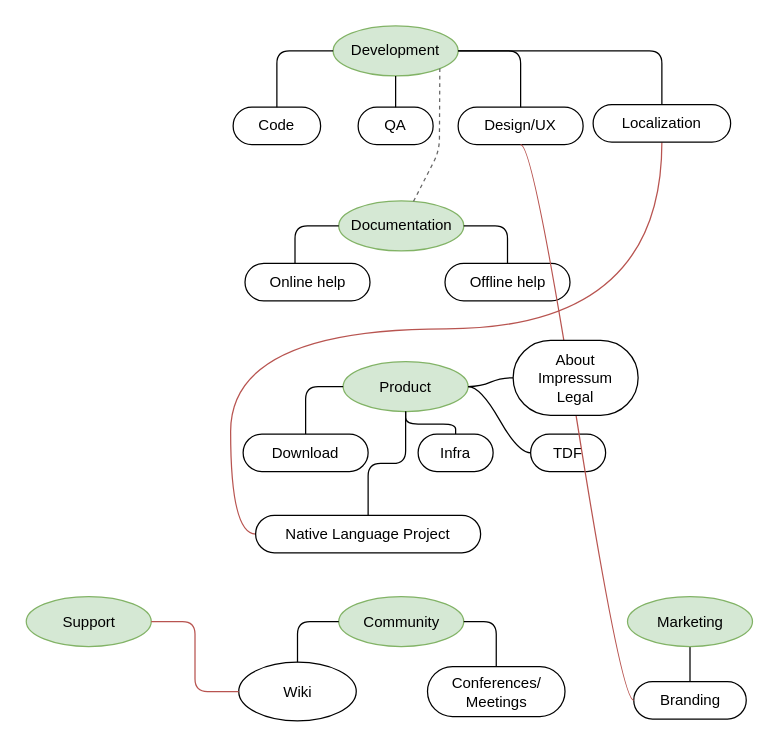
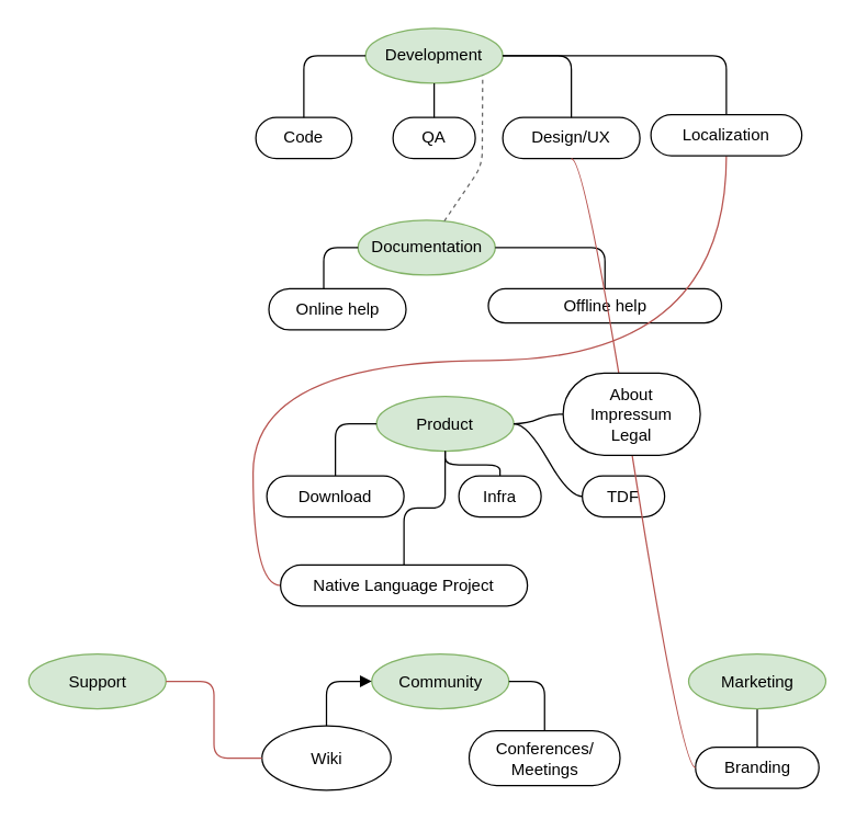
  <mxCell id="0" />
  <mxCell id="1" parent="0" />
  <mxCell id="2" value="Development" style="ellipse;whiteSpace=wrap;html=1;align=center;container=1;recursiveResize=0;treeFolding=1;treeMoving=1;fillColor=#d5e8d4;strokeColor=#82b366;" vertex="1" parent="1"><mxGeometry x="266" y="20" width="100" height="40" as="geometry" /></mxCell>
  <mxCell id="3" value="Code" style="whiteSpace=wrap;html=1;rounded=1;arcSize=50;align=center;verticalAlign=middle;container=1;recursiveResize=0;strokeWidth=1;autosize=1;spacing=4;treeFolding=1;treeMoving=1;" vertex="1" parent="1"><mxGeometry x="186" y="85" width="70" height="30" as="geometry" /></mxCell>
  <mxCell id="4" value="" style="edgeStyle=orthogonalEdgeStyle;startArrow=none;endArrow=none;segment=10;entryX=0.5;entryY=0;entryDx=0;entryDy=0;" edge="1" target="3" parent="1" source="2"><mxGeometry relative="1" as="geometry"><mxPoint x="31" y="120" as="sourcePoint" /></mxGeometry></mxCell>
  <mxCell id="5" value="QA" style="whiteSpace=wrap;html=1;rounded=1;arcSize=50;align=center;verticalAlign=middle;container=1;recursiveResize=0;strokeWidth=1;autosize=1;spacing=4;treeFolding=1;treeMoving=1;" vertex="1" parent="1"><mxGeometry x="286" y="85" width="60" height="30" as="geometry" /></mxCell>
  <mxCell id="6" value="" style="edgeStyle=orthogonalEdgeStyle;startArrow=none;endArrow=none;segment=10;exitX=0.5;exitY=1;exitDx=0;exitDy=0;entryX=0.5;entryY=0;entryDx=0;entryDy=0;" edge="1" target="5" parent="1" source="2"><mxGeometry relative="1" as="geometry"><mxPoint x="31" y="160" as="sourcePoint" /></mxGeometry></mxCell>
  <mxCell id="7" value="Design/UX" style="whiteSpace=wrap;html=1;rounded=1;arcSize=50;align=center;verticalAlign=middle;container=1;recursiveResize=0;strokeWidth=1;autosize=1;spacing=4;treeFolding=1;treeMoving=1;" vertex="1" parent="1"><mxGeometry x="366" y="85" width="100" height="30" as="geometry" /></mxCell>
  <mxCell id="8" value="" style="edgeStyle=orthogonalEdgeStyle;startArrow=none;endArrow=none;segment=10;exitX=1;exitY=0.5;exitDx=0;exitDy=0;entryX=0.5;entryY=0;entryDx=0;entryDy=0;" edge="1" target="7" parent="1" source="2"><mxGeometry relative="1" as="geometry"><mxPoint x="656" y="-10" as="sourcePoint" /></mxGeometry></mxCell>
- <mxCell id="9" value="Documentation" style="ellipse;whiteSpace=wrap;html=1;align=center;container=1;recursiveResize=0;treeFolding=1;treeMoving=1;fillColor=#d5e8d4;strokeColor=#82b366;" vertex="1" parent="1"><mxGeometry x="270.5" y="160" width="100" height="40" as="geometry" /></mxCell>
- <mxCell id="10" value="Offline help" style="whiteSpace=wrap;html=1;rounded=1;arcSize=50;align=center;verticalAlign=middle;container=1;recursiveResize=0;strokeWidth=1;autosize=1;spacing=4;treeFolding=1;treeMoving=1;" vertex="1" parent="1"><mxGeometry x="355.5" y="210" width="100" height="30" as="geometry" /></mxCell>
+ <mxCell id="9" value="Documentation" style="ellipse;whiteSpace=wrap;html=1;align=center;container=1;recursiveResize=0;treeFolding=1;treeMoving=1;fillColor=#d5e8d4;strokeColor=#82b366;" vertex="1" parent="1"><mxGeometry x="260.5" y="160" width="100" height="40" as="geometry" /></mxCell>
+ <mxCell id="10" value="Offline help" style="whiteSpace=wrap;html=1;rounded=1;arcSize=50;align=center;verticalAlign=middle;container=1;recursiveResize=0;strokeWidth=1;autosize=1;spacing=4;treeFolding=1;treeMoving=1;" vertex="1" parent="1"><mxGeometry x="355.5" y="210" width="170" height="25" as="geometry" /></mxCell>
  <mxCell id="11" value="" style="edgeStyle=orthogonalEdgeStyle;startArrow=none;endArrow=none;segment=10;exitX=1;exitY=0.5;exitDx=0;exitDy=0;entryX=0.5;entryY=0;entryDx=0;entryDy=0;" edge="1" target="10" parent="1" source="9"><mxGeometry relative="1" as="geometry"><mxPoint x="189.5" y="260" as="sourcePoint" /></mxGeometry></mxCell>
  <mxCell id="12" value="Online help" style="whiteSpace=wrap;html=1;rounded=1;arcSize=50;align=center;verticalAlign=middle;container=1;recursiveResize=0;strokeWidth=1;autosize=1;spacing=4;treeFolding=1;treeMoving=1;direction=west;" vertex="1" parent="1"><mxGeometry x="195.5" y="210" width="100" height="30" as="geometry" /></mxCell>
  <mxCell id="13" value="" style="edgeStyle=orthogonalEdgeStyle;startArrow=none;endArrow=none;segment=10;entryX=0;entryY=0.5;entryDx=0;entryDy=0;exitX=0.6;exitY=1;exitDx=0;exitDy=0;exitPerimeter=0;" edge="1" target="9" parent="1" source="12"><mxGeometry relative="1" as="geometry"><mxPoint x="135.5" y="150" as="sourcePoint" /><mxPoint x="205.5" y="223" as="targetPoint" /></mxGeometry></mxCell>
  <mxCell id="14" value="Product" style="ellipse;whiteSpace=wrap;html=1;align=center;container=1;recursiveResize=0;treeFolding=1;treeMoving=1;fillColor=#d5e8d4;strokeColor=#82b366;" vertex="1" parent="1"><mxGeometry x="274" y="288.5" width="100" height="40" as="geometry" /></mxCell>
  <mxCell id="15" value="Download" style="whiteSpace=wrap;html=1;rounded=1;arcSize=50;align=center;verticalAlign=middle;container=1;recursiveResize=0;strokeWidth=1;autosize=1;spacing=4;treeFolding=1;treeMoving=1;" vertex="1" parent="1"><mxGeometry x="194" y="346.5" width="100" height="30" as="geometry" /></mxCell>
  <mxCell id="16" value="" style="edgeStyle=orthogonalEdgeStyle;startArrow=none;endArrow=none;segment=10;exitX=0.5;exitY=0;exitDx=0;exitDy=0;entryX=0;entryY=0.5;entryDx=0;entryDy=0;" edge="1" target="14" parent="1" source="15"><mxGeometry relative="1" as="geometry"><mxPoint x="168" y="388.5" as="sourcePoint" /></mxGeometry></mxCell>
  <mxCell id="17" value="Community" style="ellipse;whiteSpace=wrap;html=1;align=center;container=1;recursiveResize=0;treeFolding=1;treeMoving=1;fillColor=#d5e8d4;strokeColor=#82b366;" vertex="1" parent="1"><mxGeometry x="270.5" y="476.5" width="100" height="40" as="geometry" /></mxCell>
  <mxCell id="18" value="Conferences/&lt;br&gt;Meetings" style="whiteSpace=wrap;html=1;rounded=1;arcSize=50;align=center;verticalAlign=middle;container=1;recursiveResize=0;strokeWidth=1;autosize=1;spacing=4;treeFolding=1;treeMoving=1;" vertex="1" parent="1"><mxGeometry x="341.5" y="532.5" width="110" height="40" as="geometry" /></mxCell>
  <mxCell id="19" value="" style="edgeStyle=orthogonalEdgeStyle;startArrow=none;endArrow=none;segment=10;exitX=1;exitY=0.5;exitDx=0;exitDy=0;entryX=0.5;entryY=0;entryDx=0;entryDy=0;" edge="1" target="18" parent="1" source="17"><mxGeometry relative="1" as="geometry"><mxPoint x="320.5" y="579.5" as="sourcePoint" /></mxGeometry></mxCell>
  <mxCell id="20" value="Wiki" style="ellipse;whiteSpace=wrap;html=1;arcSize=50;align=center;verticalAlign=middle;container=1;recursiveResize=0;strokeWidth=1;autosize=1;spacing=4;treeFolding=1;treeMoving=1;" vertex="1" parent="1"><mxGeometry x="190.5" y="529" width="94" height="47" as="geometry" /></mxCell>
- <mxCell id="21" value="" style="edgeStyle=orthogonalEdgeStyle;startArrow=none;endArrow=none;segment=10;entryX=0;entryY=0.5;entryDx=0;entryDy=0;exitX=0.5;exitY=0;exitDx=0;exitDy=0;" edge="1" target="17" parent="1" source="20"><mxGeometry relative="1" as="geometry"><mxPoint x="200.5" y="516.5" as="sourcePoint" /></mxGeometry></mxCell>
+ <mxCell id="21" value="" style="edgeStyle=orthogonalEdgeStyle;startArrow=none;endArrow=block;segment=10;entryX=0;entryY=0.5;entryDx=0;entryDy=0;exitX=0.5;exitY=0;exitDx=0;exitDy=0;" edge="1" target="17" parent="1" source="20"><mxGeometry relative="1" as="geometry"><mxPoint x="200.5" y="516.5" as="sourcePoint" /></mxGeometry></mxCell>
  <mxCell id="22" value="Support" style="ellipse;whiteSpace=wrap;html=1;align=center;container=1;recursiveResize=0;treeFolding=1;treeMoving=1;fillColor=#d5e8d4;strokeColor=#82b366;" vertex="1" parent="1"><mxGeometry x="20.5" y="476.5" width="100" height="40" as="geometry" /></mxCell>
  <mxCell id="23" value="" style="edgeStyle=orthogonalEdgeStyle;startArrow=none;endArrow=none;segment=10;entryX=1;entryY=0.5;entryDx=0;entryDy=0;exitX=0;exitY=0.5;exitDx=0;exitDy=0;fillColor=#f8cecc;strokeColor=#b85450;" edge="1" parent="1" source="20" target="22"><mxGeometry relative="1" as="geometry"><mxPoint x="247.5" y="539.5" as="sourcePoint" /><mxPoint x="280.5" y="506.5" as="targetPoint" /></mxGeometry></mxCell>
  <mxCell id="24" value="TDF" style="whiteSpace=wrap;html=1;rounded=1;arcSize=50;align=center;verticalAlign=middle;container=1;recursiveResize=0;strokeWidth=1;autosize=1;spacing=4;treeFolding=1;treeMoving=1;" vertex="1" parent="1"><mxGeometry x="424" y="346.5" width="60" height="30" as="geometry" /></mxCell>
  <mxCell id="25" value="" style="edgeStyle=entityRelationEdgeStyle;startArrow=none;endArrow=none;segment=10;curved=1;exitX=1;exitY=0.5;exitDx=0;exitDy=0;" edge="1" target="24" parent="1" source="14"><mxGeometry relative="1" as="geometry"><mxPoint x="268" y="396.5" as="sourcePoint" /></mxGeometry></mxCell>
  <mxCell id="26" style="edgeStyle=orthogonalEdgeStyle;rounded=0;orthogonalLoop=1;jettySize=auto;html=1;exitX=0.5;exitY=1;exitDx=0;exitDy=0;entryX=0;entryY=0.5;entryDx=0;entryDy=0;curved=1;fillColor=#f8cecc;strokeColor=#b85450;endArrow=none;endFill=0;" edge="1" parent="1" source="27" target="29"><mxGeometry relative="1" as="geometry" /></mxCell>
  <mxCell id="27" value="Localization" style="whiteSpace=wrap;html=1;rounded=1;arcSize=50;align=center;verticalAlign=middle;container=1;recursiveResize=0;strokeWidth=1;autosize=1;spacing=4;treeFolding=1;treeMoving=1;" vertex="1" parent="1"><mxGeometry x="474" y="83" width="110" height="30" as="geometry" /></mxCell>
  <mxCell id="28" value="" style="edgeStyle=orthogonalEdgeStyle;startArrow=none;endArrow=none;segment=10;" edge="1" target="27" parent="1" source="2"><mxGeometry relative="1" as="geometry"><mxPoint x="453" y="125" as="sourcePoint" /></mxGeometry></mxCell>
  <mxCell id="29" value="Native Language Project" style="whiteSpace=wrap;html=1;rounded=1;arcSize=50;align=center;verticalAlign=middle;container=1;recursiveResize=0;strokeWidth=1;autosize=1;spacing=4;treeFolding=1;treeMoving=1;" vertex="1" parent="1"><mxGeometry x="204" y="411.5" width="180" height="30" as="geometry" /></mxCell>
  <mxCell id="30" value="" style="edgeStyle=orthogonalEdgeStyle;startArrow=none;endArrow=none;segment=10;exitX=0.5;exitY=1;exitDx=0;exitDy=0;entryX=0.5;entryY=0;entryDx=0;entryDy=0;" edge="1" target="29" parent="1" source="14"><mxGeometry relative="1" as="geometry"><mxPoint x="262" y="536.5" as="sourcePoint" /></mxGeometry></mxCell>
  <mxCell id="31" value="" style="endArrow=none;html=1;entryX=1;entryY=1;entryDx=0;entryDy=0;dashed=1;fillColor=#f5f5f5;strokeColor=#666666;" edge="1" parent="1" source="9" target="2"><mxGeometry width="50" height="50" relative="1" as="geometry"><mxPoint x="80" y="490" as="sourcePoint" /><mxPoint x="130" y="440" as="targetPoint" /><Array as="points"><mxPoint x="351" y="120" /></Array></mxGeometry></mxCell>
  <mxCell id="32" value="Infra" style="whiteSpace=wrap;html=1;rounded=1;arcSize=50;align=center;verticalAlign=middle;container=1;recursiveResize=0;strokeWidth=1;autosize=1;spacing=4;treeFolding=1;treeMoving=1;" vertex="1" parent="1"><mxGeometry x="334" y="346.5" width="60" height="30" as="geometry" /></mxCell>
  <mxCell id="33" value="" style="edgeStyle=orthogonalEdgeStyle;startArrow=none;endArrow=none;segment=10;exitX=0.5;exitY=1;exitDx=0;exitDy=0;" edge="1" target="32" parent="1" source="14"><mxGeometry relative="1" as="geometry"><mxPoint x="254" y="284.5" as="sourcePoint" /></mxGeometry></mxCell>
  <mxCell id="34" value="Branding" style="whiteSpace=wrap;html=1;rounded=1;arcSize=50;align=center;verticalAlign=middle;container=1;recursiveResize=0;strokeWidth=1;autosize=1;spacing=4;treeFolding=1;treeMoving=1;" vertex="1" parent="1"><mxGeometry x="506.5" y="544.5" width="90" height="30" as="geometry" /></mxCell>
  <mxCell id="35" value="" style="edgeStyle=entityRelationEdgeStyle;startArrow=none;endArrow=none;segment=10;curved=1;exitX=0.5;exitY=1;exitDx=0;exitDy=0;fillColor=#f8cecc;strokeColor=#b85450;" edge="1" target="34" parent="1" source="7"><mxGeometry relative="1" as="geometry"><mxPoint x="-115" y="460" as="sourcePoint" /></mxGeometry></mxCell>
  <mxCell id="36" style="edgeStyle=orthogonalEdgeStyle;rounded=0;orthogonalLoop=1;jettySize=auto;html=1;exitX=0.5;exitY=1;exitDx=0;exitDy=0;entryX=0.5;entryY=0;entryDx=0;entryDy=0;endArrow=none;endFill=0;" edge="1" parent="1" source="37" target="34"><mxGeometry relative="1" as="geometry" /></mxCell>
  <mxCell id="37" value="Marketing" style="ellipse;whiteSpace=wrap;html=1;align=center;container=1;recursiveResize=0;treeFolding=1;treeMoving=1;fillColor=#d5e8d4;strokeColor=#82b366;" vertex="1" parent="1"><mxGeometry x="501.5" y="476.5" width="100" height="40" as="geometry" /></mxCell>
  <mxCell id="38" value="About&lt;br&gt;&lt;div&gt;Impressum&lt;/div&gt;&lt;div&gt;Legal&lt;br&gt;&lt;/div&gt;" style="whiteSpace=wrap;html=1;rounded=1;arcSize=50;align=center;verticalAlign=middle;container=1;recursiveResize=0;strokeWidth=1;autosize=1;spacing=4;treeFolding=1;treeMoving=1;" vertex="1" parent="1"><mxGeometry x="410" y="271.5" width="100" height="60" as="geometry" /></mxCell>
  <mxCell id="39" value="" style="edgeStyle=entityRelationEdgeStyle;startArrow=none;endArrow=none;segment=10;curved=1;exitX=1;exitY=0.5;exitDx=0;exitDy=0;" edge="1" target="38" parent="1" source="14"><mxGeometry relative="1" as="geometry"><mxPoint x="384" y="328.5" as="sourcePoint" /></mxGeometry></mxCell>
